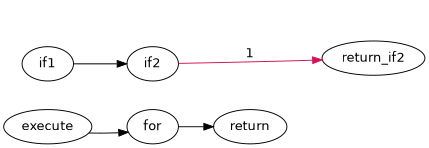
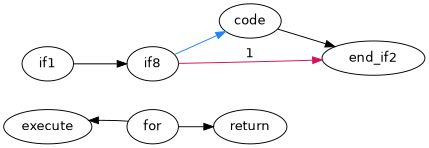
  digraph {
    fontname="DejaVu Sans"
    rankdir=LR
    node [fontname="DejaVu Sans"]
    edge [fontname="DejaVu Sans"]
    execute
    for
    return
    if1
-   if2
-   end_if2 [label=return_if2]
-   execute -> for
+   if2 [label=if8]
+   code
+   end_if2
+   for -> execute
    for -> return
    if1 -> if2 [color=black]
+   if2 -> code [color="#1A85FF"]
    if2 -> end_if2 [color="#D41159" label=1]
+   code -> end_if2
  }
